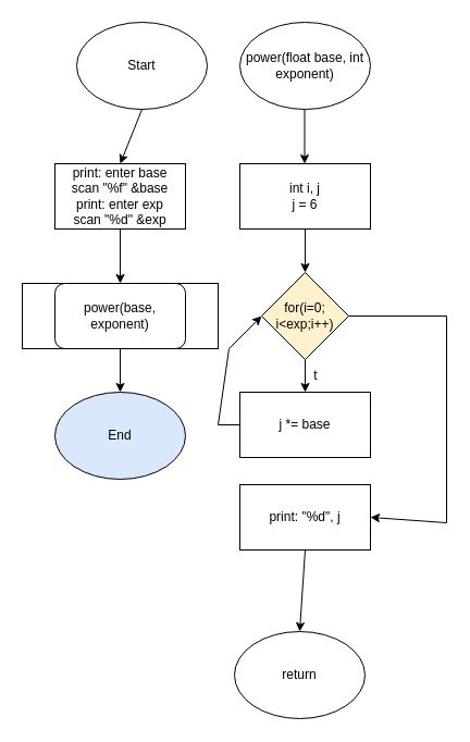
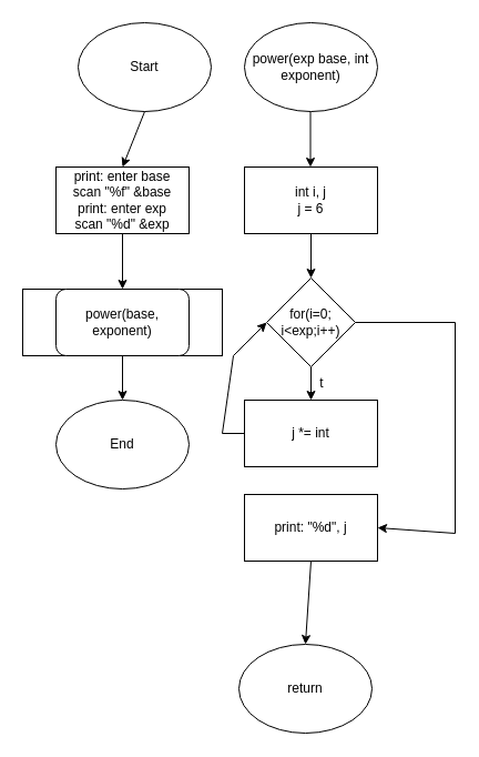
  <mxCell id="0" />
  <mxCell id="1" parent="0" />
  <mxCell id="2" value="Start" style="ellipse;whiteSpace=wrap;html=1;" vertex="1" parent="1"><mxGeometry x="70" y="20" width="120" height="80" as="geometry" /></mxCell>
  <mxCell id="3" value="print: enter base&lt;br&gt;scan &quot;%f&quot; &amp;amp;base&lt;br&gt;print: enter exp&lt;br&gt;scan &quot;%d&quot; &amp;amp;exp" style="rounded=0;whiteSpace=wrap;html=1;" vertex="1" parent="1"><mxGeometry x="50" y="150" width="120" height="60" as="geometry" /></mxCell>
  <mxCell id="4" value="" style="rounded=0;whiteSpace=wrap;html=1;" vertex="1" parent="1"><mxGeometry x="20" y="260" width="180" height="60" as="geometry" /></mxCell>
  <mxCell id="5" value="power(base, exponent)" style="whiteSpace=wrap;html=1;rounded=1;" vertex="1" parent="1"><mxGeometry x="50" y="260" width="120" height="60" as="geometry" /></mxCell>
  <mxCell id="6" value="" style="endArrow=classic;html=1;rounded=0;exitX=0.5;exitY=1;exitDx=0;exitDy=0;entryX=0.5;entryY=0;entryDx=0;entryDy=0;" edge="1" parent="1" source="2" target="3"><mxGeometry width="50" height="50" relative="1" as="geometry"><mxPoint x="100" y="160" as="sourcePoint" /><mxPoint x="150" y="110" as="targetPoint" /></mxGeometry></mxCell>
  <mxCell id="7" value="" style="endArrow=classic;html=1;rounded=0;exitX=0.5;exitY=1;exitDx=0;exitDy=0;entryX=0.5;entryY=0;entryDx=0;entryDy=0;" edge="1" parent="1" source="3" target="5"><mxGeometry width="50" height="50" relative="1" as="geometry"><mxPoint x="110" y="260" as="sourcePoint" /><mxPoint x="160" y="210" as="targetPoint" /></mxGeometry></mxCell>
  <mxCell id="8" value="" style="endArrow=classic;html=1;rounded=0;exitX=0.5;exitY=1;exitDx=0;exitDy=0;" edge="1" parent="1" source="5"><mxGeometry width="50" height="50" relative="1" as="geometry"><mxPoint x="100" y="410" as="sourcePoint" /><mxPoint x="110" y="360" as="targetPoint" /></mxGeometry></mxCell>
- <mxCell id="9" value="End" style="ellipse;whiteSpace=wrap;html=1;fillColor=#dae8fc;" vertex="1" parent="1"><mxGeometry x="50" y="360" width="120" height="80" as="geometry" /></mxCell>
- <mxCell id="10" value="power(float base, int exponent)" style="ellipse;whiteSpace=wrap;html=1;" vertex="1" parent="1"><mxGeometry x="220" y="20" width="120" height="80" as="geometry" /></mxCell>
+ <mxCell id="9" value="End" style="ellipse;whiteSpace=wrap;html=1;" vertex="1" parent="1"><mxGeometry x="50" y="360" width="120" height="80" as="geometry" /></mxCell>
+ <mxCell id="10" value="power(exp base, int exponent)" style="ellipse;whiteSpace=wrap;html=1;" vertex="1" parent="1"><mxGeometry x="220" y="20" width="120" height="80" as="geometry" /></mxCell>
  <mxCell id="11" value="int i, j&lt;br&gt;j = 6" style="rounded=0;whiteSpace=wrap;html=1;" vertex="1" parent="1"><mxGeometry x="220" y="150" width="120" height="60" as="geometry" /></mxCell>
  <mxCell id="12" value="return" style="ellipse;whiteSpace=wrap;html=1;" vertex="1" parent="1"><mxGeometry x="215" y="580" width="120" height="80" as="geometry" /></mxCell>
  <mxCell id="13" value="" style="endArrow=classic;html=1;rounded=0;exitX=0.5;exitY=1;exitDx=0;exitDy=0;entryX=0.5;entryY=0;entryDx=0;entryDy=0;" edge="1" parent="1"><mxGeometry width="50" height="50" relative="1" as="geometry"><mxPoint x="279.5" y="100" as="sourcePoint" /><mxPoint x="279.5" y="150" as="targetPoint" /></mxGeometry></mxCell>
  <mxCell id="14" value="" style="endArrow=classic;html=1;rounded=0;exitX=0.5;exitY=1;exitDx=0;exitDy=0;entryX=0.5;entryY=0;entryDx=0;entryDy=0;" edge="1" parent="1" source="11"><mxGeometry width="50" height="50" relative="1" as="geometry"><mxPoint x="280" y="270" as="sourcePoint" /><mxPoint x="280" y="250" as="targetPoint" /></mxGeometry></mxCell>
  <mxCell id="15" value="" style="endArrow=classic;html=1;rounded=0;entryX=0.5;entryY=0;entryDx=0;entryDy=0;exitX=0.5;exitY=1;exitDx=0;exitDy=0;" edge="1" parent="1" source="18" target="12"><mxGeometry width="50" height="50" relative="1" as="geometry"><mxPoint x="450" y="450" as="sourcePoint" /><mxPoint x="320" y="300" as="targetPoint" /></mxGeometry></mxCell>
- <mxCell id="16" value="for(i=0; i&amp;lt;exp;i++)" style="rhombus;whiteSpace=wrap;html=1;fillColor=#fff2cc;" vertex="1" parent="1"><mxGeometry x="240" y="250" width="80" height="80" as="geometry" /></mxCell>
- <mxCell id="17" value="j *= base" style="rounded=0;whiteSpace=wrap;html=1;" vertex="1" parent="1"><mxGeometry x="220" y="360" width="120" height="60" as="geometry" /></mxCell>
+ <mxCell id="16" value="for(i=0; i&amp;lt;exp;i++)" style="rhombus;whiteSpace=wrap;html=1;" vertex="1" parent="1"><mxGeometry x="240" y="250" width="80" height="80" as="geometry" /></mxCell>
+ <mxCell id="17" value="j *= int" style="rounded=0;whiteSpace=wrap;html=1;" vertex="1" parent="1"><mxGeometry x="220" y="360" width="120" height="60" as="geometry" /></mxCell>
  <mxCell id="18" value="print: &quot;%d&quot;, j" style="rounded=0;whiteSpace=wrap;html=1;" vertex="1" parent="1"><mxGeometry x="220" y="445" width="120" height="60" as="geometry" /></mxCell>
  <mxCell id="19" value="" style="endArrow=classic;html=1;rounded=0;entryX=0.5;entryY=0;entryDx=0;entryDy=0;" edge="1" parent="1" target="17"><mxGeometry width="50" height="50" relative="1" as="geometry"><mxPoint x="280" y="330" as="sourcePoint" /><mxPoint x="420" y="320" as="targetPoint" /></mxGeometry></mxCell>
  <mxCell id="20" value="" style="endArrow=classic;html=1;rounded=0;entryX=0;entryY=0.5;entryDx=0;entryDy=0;" edge="1" parent="1" target="16"><mxGeometry width="50" height="50" relative="1" as="geometry"><mxPoint x="220" y="390" as="sourcePoint" /><mxPoint x="390" y="370" as="targetPoint" /><Array as="points"><mxPoint x="200" y="390" /><mxPoint x="210" y="320" /></Array></mxGeometry></mxCell>
  <mxCell id="21" value="" style="endArrow=classic;html=1;rounded=0;exitX=1;exitY=0.5;exitDx=0;exitDy=0;entryX=1;entryY=0.5;entryDx=0;entryDy=0;" edge="1" parent="1" source="16" target="18"><mxGeometry width="50" height="50" relative="1" as="geometry"><mxPoint x="320" y="330" as="sourcePoint" /><mxPoint x="370" y="280" as="targetPoint" /><Array as="points"><mxPoint x="410" y="290" /><mxPoint x="410" y="480" /></Array></mxGeometry></mxCell>
  <mxCell id="22" value="t" style="text;html=1;strokeColor=none;fillColor=none;align=center;verticalAlign=middle;whiteSpace=wrap;rounded=0;" vertex="1" parent="1"><mxGeometry x="260" y="330" width="60" height="30" as="geometry" /></mxCell>
